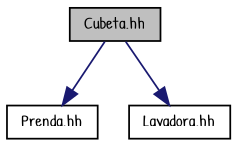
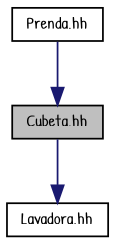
  digraph {
    fontname="Patrick Hand"
    node [color=black fillcolor=white fontname="Patrick Hand" fontsize=10 shape=record style=filled]
    edge [color=midnightblue fontname="Patrick Hand" fontsize=10 labelfontname=FreeSans labelfontsize=10 style=solid]
    n1 [fillcolor=grey75 fontcolor=black height=0.2 label="Cubeta.hh" width=0.4]
    n2 [height=0.2 label="Prenda.hh" width=0.4]
    n3 [height=0.2 label="Lavadora.hh" width=0.4]
-   n1 -> n2
+   n2 -> n1
    n1 -> n3
  }
